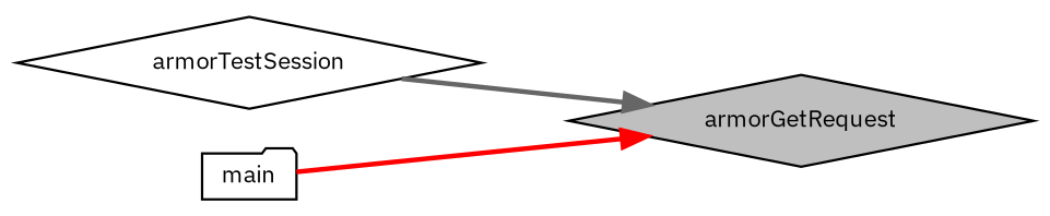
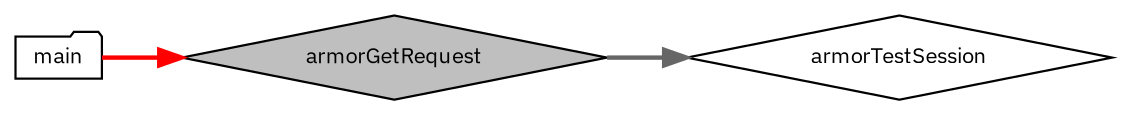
  digraph {
    fontname="IBM Plex Sans"
    rankdir=RL
    node [color=black fillcolor=white fontname="IBM Plex Sans" fontsize=10 shape=diamond style=filled]
    edge [dir=back fontname="IBM Plex Sans" fontsize=10 labelfontname=Helvetica labelfontsize=10 style=bold]
    n1 [fillcolor=grey75 fontcolor=black height=0.2 label=armorGetRequest width=0.4]
    n2 [height=0.2 label=armorTestSession width=0.4]
    n3 [height=0.2 label=main shape=folder width=0.4]
-   n1 -> n2 [color=gray40]
+   n2 -> n1 [color=gray40]
    n1 -> n3 [color=red]
  }
